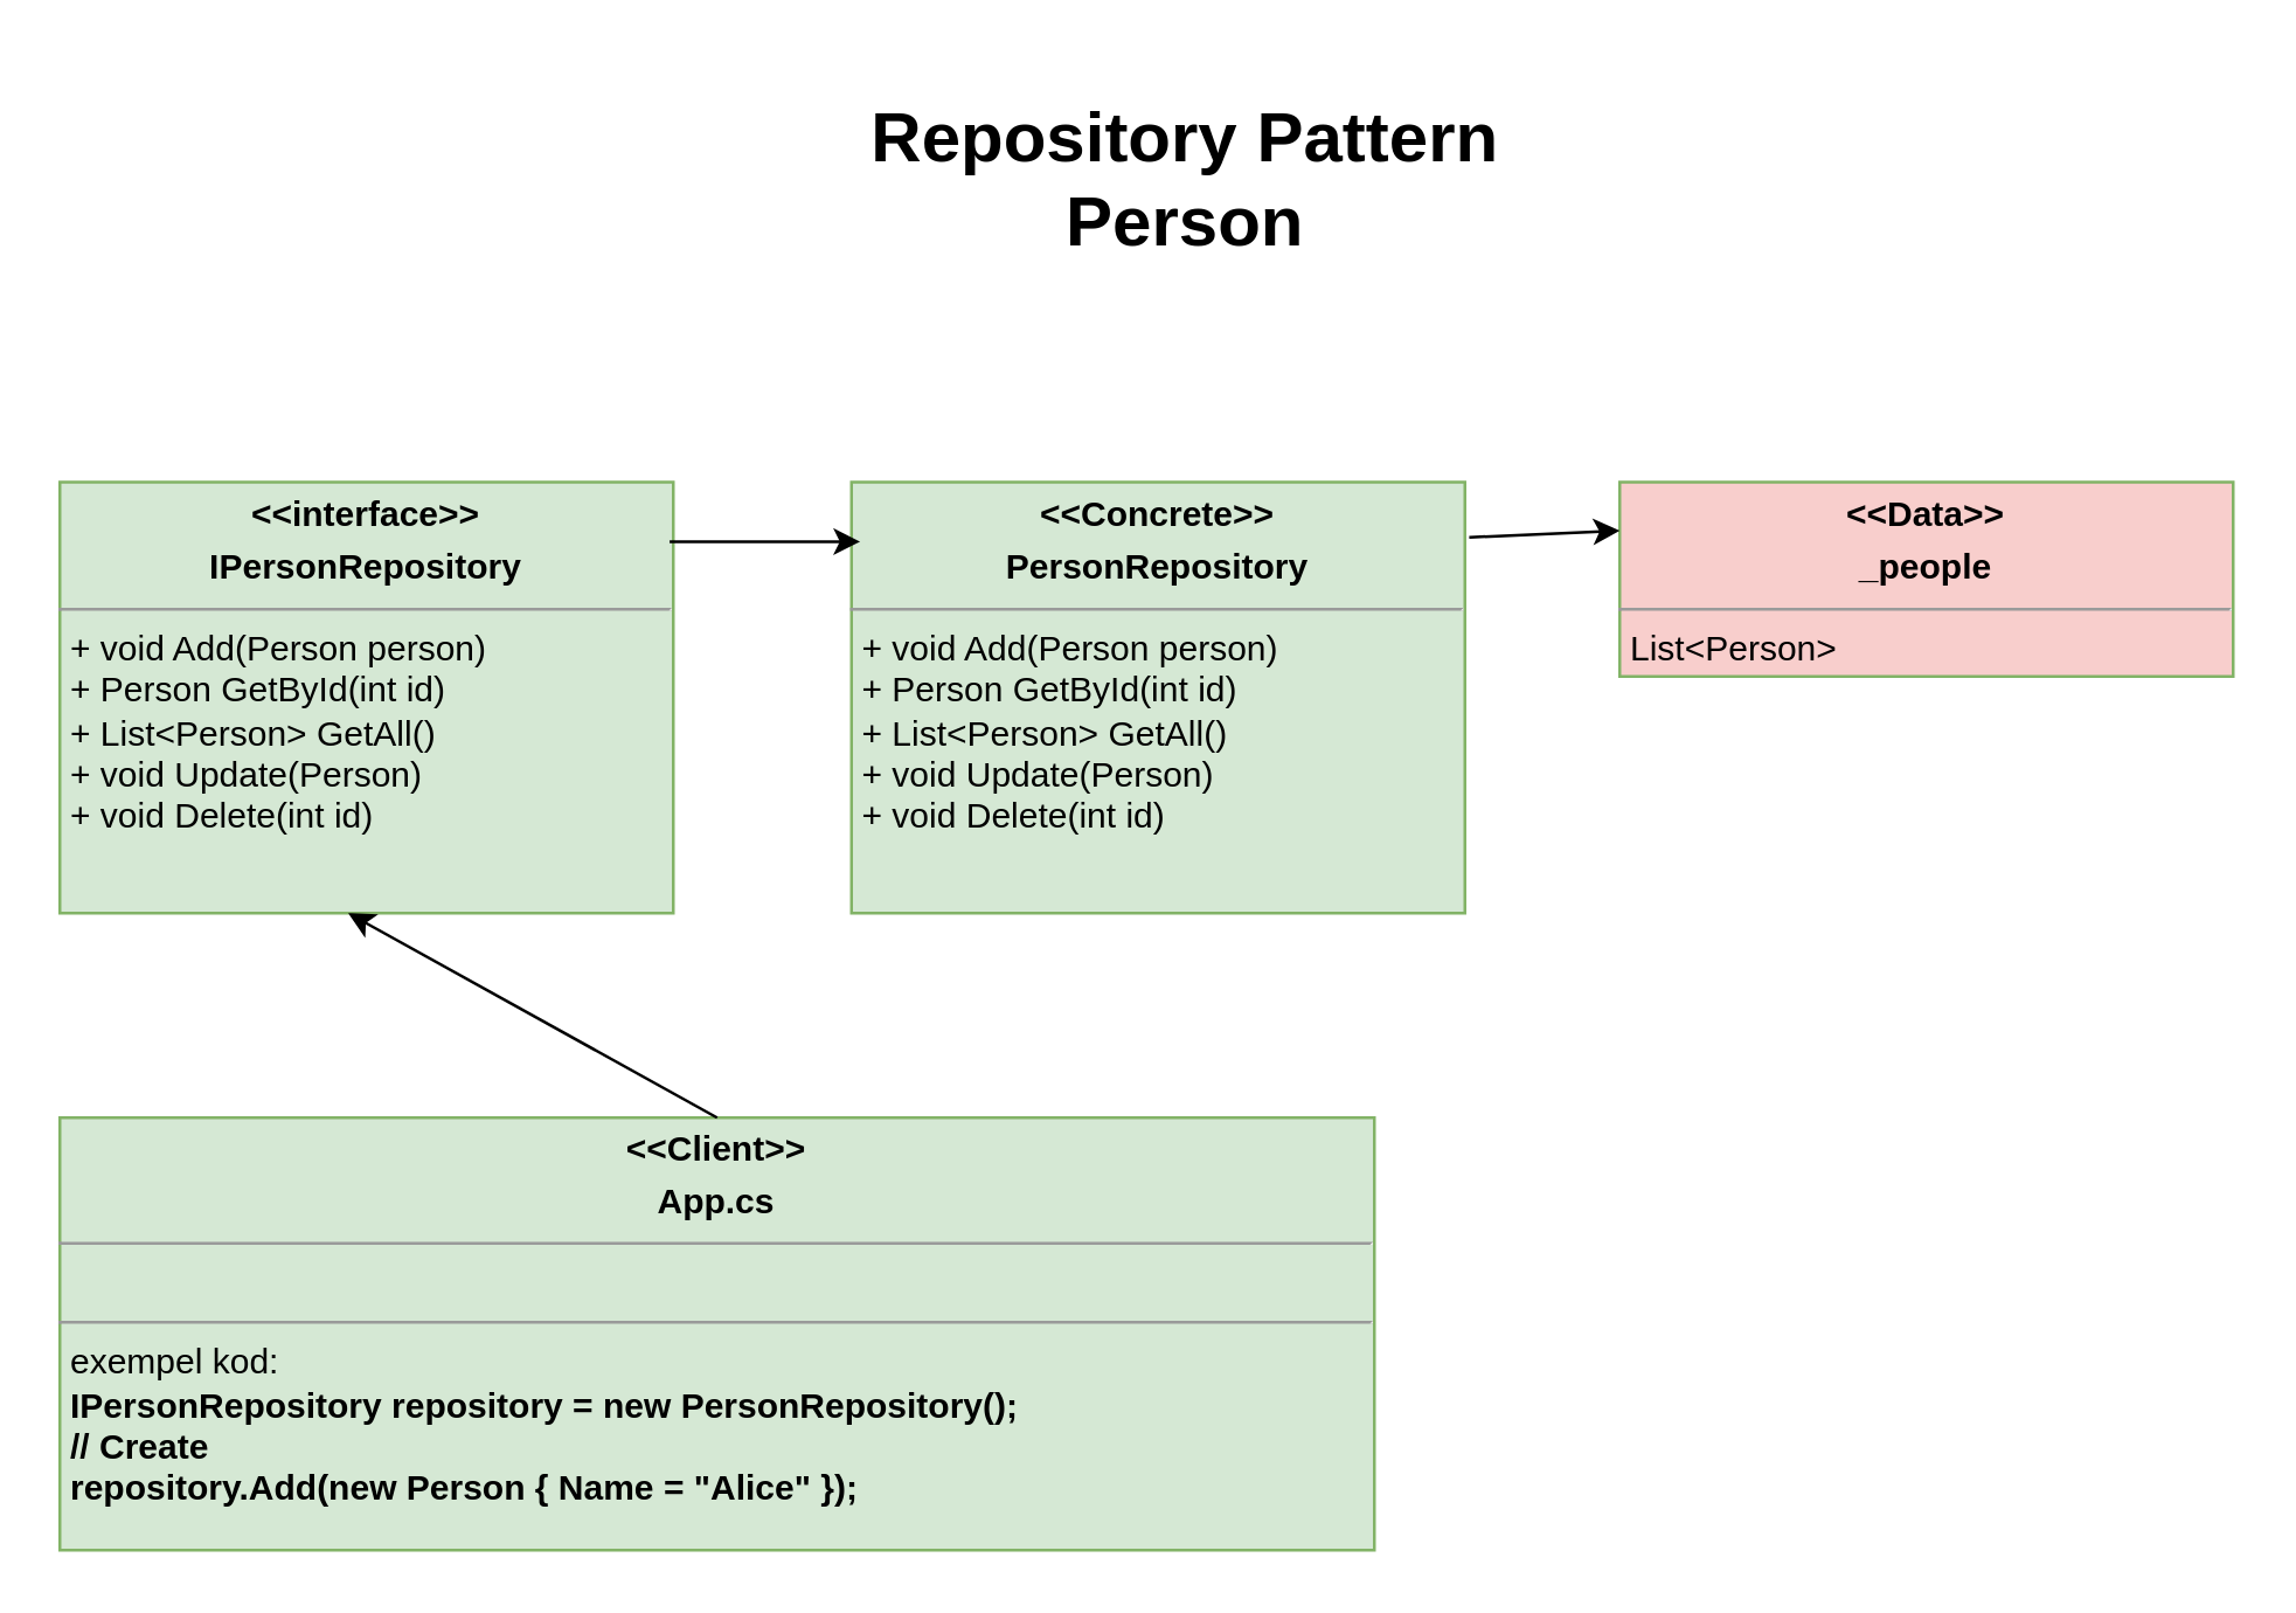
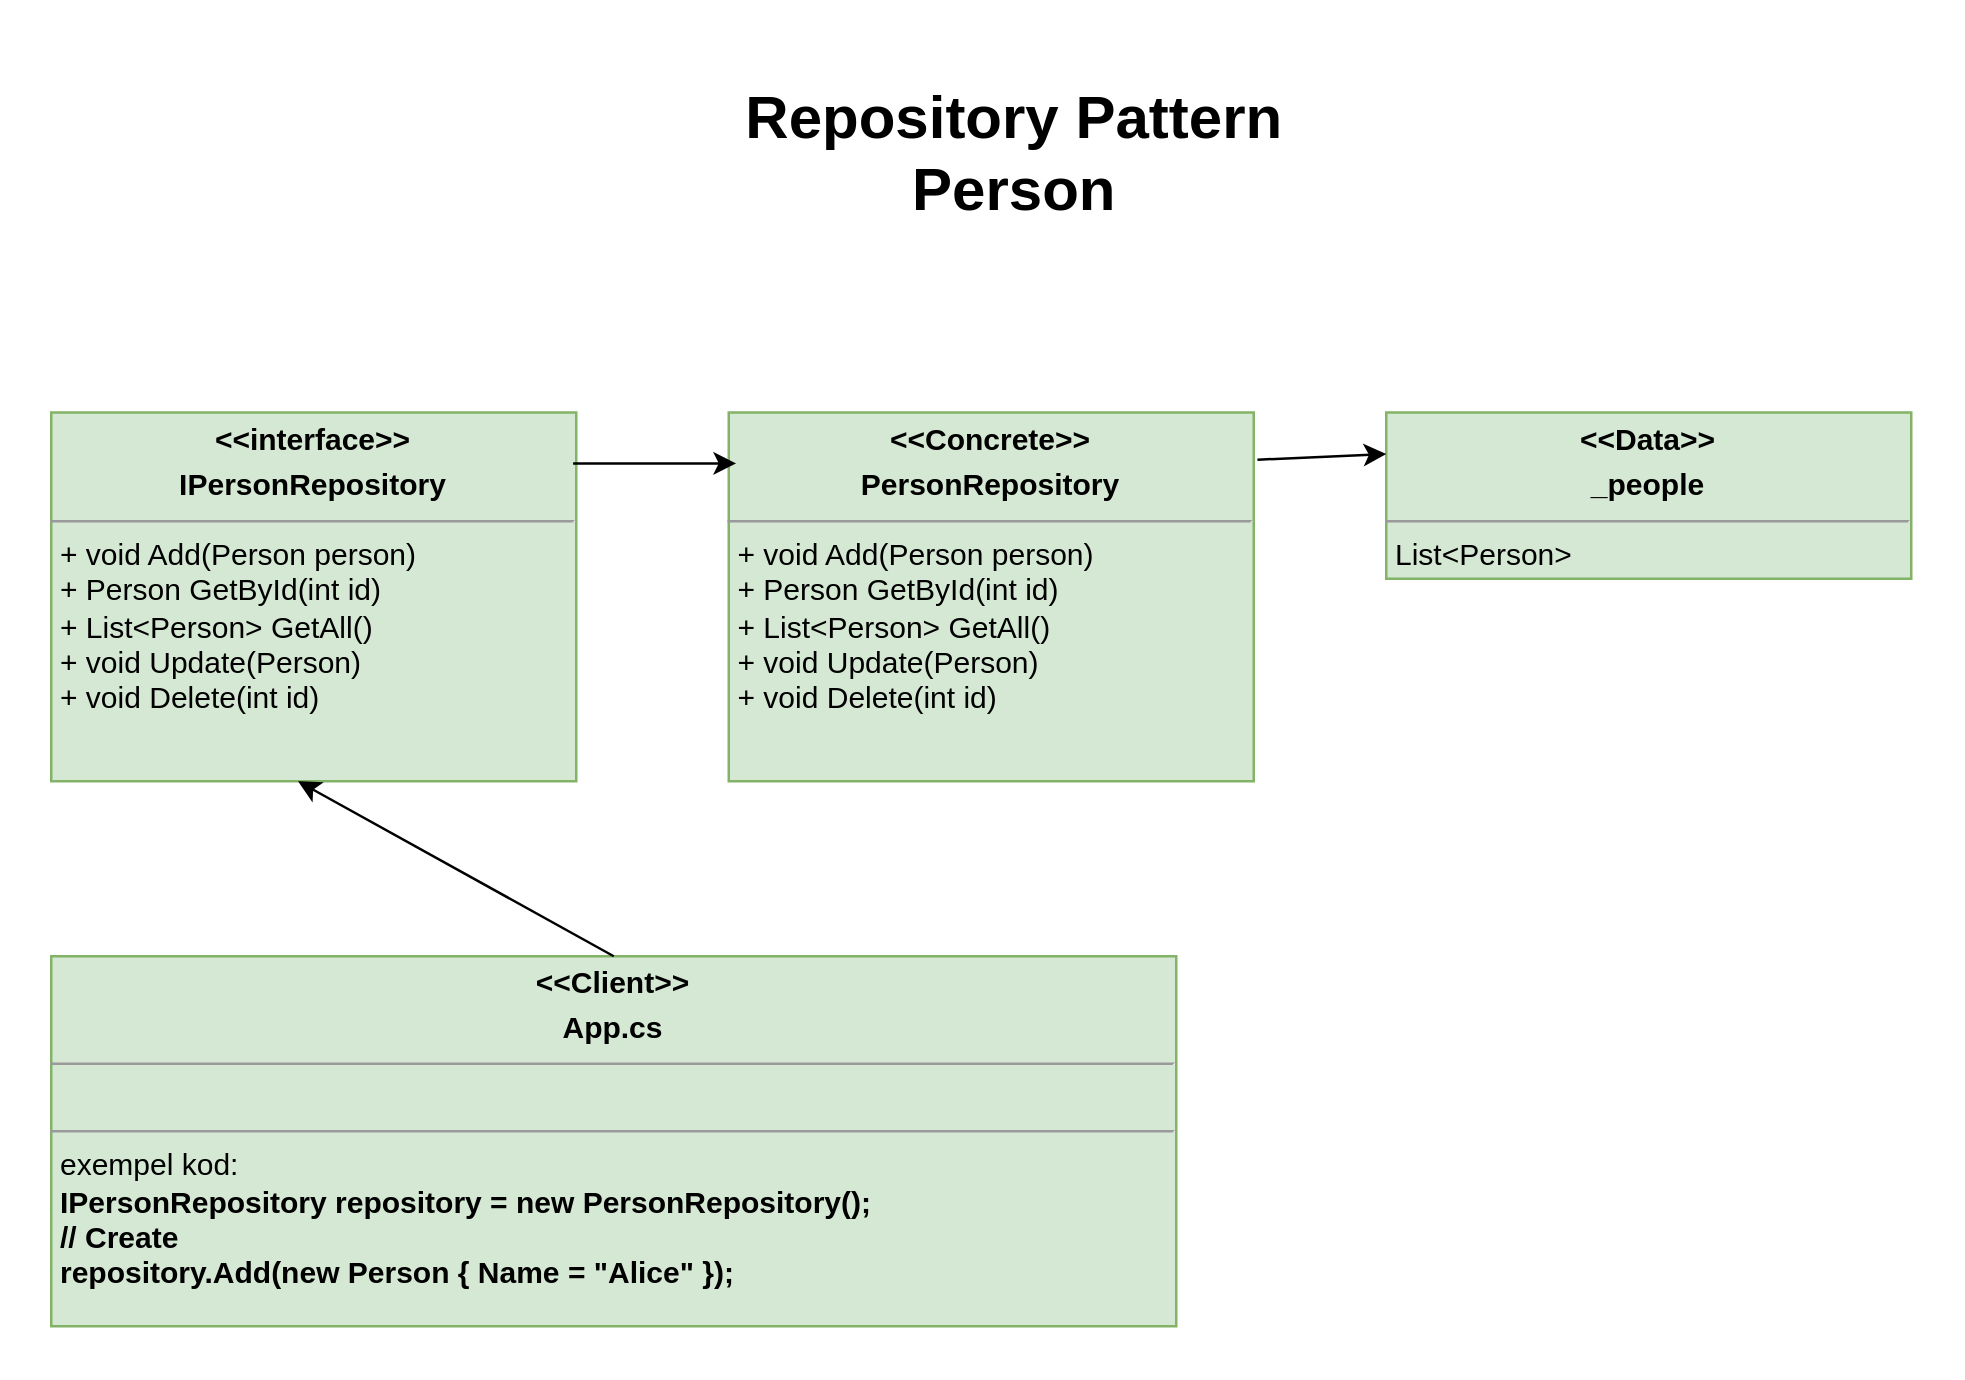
  <mxCell id="0" />
  <mxCell id="1" parent="0" />
  <mxCell id="2" value="&lt;p style=&quot;margin: 0px ; margin-top: 4px ; text-align: center&quot;&gt;&lt;b&gt;&amp;lt;&amp;lt;interface&amp;gt;&amp;gt;&lt;/b&gt;&lt;/p&gt;&lt;p style=&quot;margin: 0px ; margin-top: 4px ; text-align: center&quot;&gt;&lt;b&gt;IPersonRepository&lt;/b&gt;&lt;br&gt;&lt;/p&gt;&lt;hr size=&quot;1&quot;&gt;&lt;p style=&quot;margin: 0px ; margin-left: 4px&quot;&gt;&lt;/p&gt;&lt;p style=&quot;margin: 0px ; margin-left: 4px&quot;&gt;+ void Add(Person person)&lt;/p&gt;&lt;p style=&quot;margin: 0px ; margin-left: 4px&quot;&gt;+ Person GetById(int id)&lt;br&gt;&lt;/p&gt;&lt;p style=&quot;margin: 0px ; margin-left: 4px&quot;&gt;+ List&amp;lt;Person&amp;gt; GetAll()&lt;br&gt;&lt;/p&gt;&lt;p style=&quot;margin: 0px ; margin-left: 4px&quot;&gt;+ void Update(Person)&lt;br&gt;&lt;/p&gt;&lt;p style=&quot;margin: 0px ; margin-left: 4px&quot;&gt;+ void Delete(int id)&lt;br&gt;&lt;/p&gt;&lt;p style=&quot;margin: 0px ; margin-left: 4px&quot;&gt;&lt;br&gt;&lt;/p&gt;&lt;p style=&quot;margin: 0px ; margin-left: 4px&quot;&gt;&lt;br&gt;&lt;/p&gt;&lt;p style=&quot;margin: 0px ; margin-left: 4px&quot;&gt;&lt;br&gt;&lt;/p&gt;" style="verticalAlign=top;align=left;overflow=fill;fontSize=12;fontFamily=Helvetica;html=1;rounded=0;sketch=0;labelBackgroundColor=none;fillColor=#d5e8d4;strokeColor=#82b366;" parent="1" vertex="1"><mxGeometry x="20" y="164.5" width="210" height="147.5" as="geometry" /></mxCell>
- <mxCell id="3" value="&lt;p style=&quot;margin: 0px ; margin-top: 4px ; text-align: center&quot;&gt;&lt;b style=&quot;background-color: initial;&quot;&gt;&amp;lt;&amp;lt;Data&amp;gt;&amp;gt;&lt;/b&gt;&lt;/p&gt;&lt;p style=&quot;margin: 0px ; margin-top: 4px ; text-align: center&quot;&gt;&lt;b style=&quot;background-color: initial;&quot;&gt;_people&lt;/b&gt;&lt;br&gt;&lt;/p&gt;&lt;hr size=&quot;1&quot;&gt;&lt;p style=&quot;margin: 0px ; margin-left: 4px&quot;&gt;List&amp;lt;Person&amp;gt;&lt;/p&gt;" style="verticalAlign=top;align=left;overflow=fill;fontSize=12;fontFamily=Helvetica;html=1;rounded=0;sketch=0;labelBackgroundColor=none;fillColor=#f8cecc;strokeColor=#82b366;" parent="1" vertex="1"><mxGeometry x="554" y="164.5" width="210" height="66.5" as="geometry" /></mxCell>
+ <mxCell id="3" value="&lt;p style=&quot;margin: 0px ; margin-top: 4px ; text-align: center&quot;&gt;&lt;b style=&quot;background-color: initial;&quot;&gt;&amp;lt;&amp;lt;Data&amp;gt;&amp;gt;&lt;/b&gt;&lt;/p&gt;&lt;p style=&quot;margin: 0px ; margin-top: 4px ; text-align: center&quot;&gt;&lt;b style=&quot;background-color: initial;&quot;&gt;_people&lt;/b&gt;&lt;br&gt;&lt;/p&gt;&lt;hr size=&quot;1&quot;&gt;&lt;p style=&quot;margin: 0px ; margin-left: 4px&quot;&gt;List&amp;lt;Person&amp;gt;&lt;/p&gt;" style="verticalAlign=top;align=left;overflow=fill;fontSize=12;fontFamily=Helvetica;html=1;rounded=0;sketch=0;labelBackgroundColor=none;fillColor=#d5e8d4;strokeColor=#82b366;" parent="1" vertex="1"><mxGeometry x="554" y="164.5" width="210" height="66.5" as="geometry" /></mxCell>
  <mxCell id="4" value="&lt;p style=&quot;margin: 0px ; margin-top: 4px ; text-align: center&quot;&gt;&lt;b&gt;&amp;lt;&amp;lt;Client&amp;gt;&amp;gt;&lt;/b&gt;&lt;/p&gt;&lt;p style=&quot;margin: 0px ; margin-top: 4px ; text-align: center&quot;&gt;&lt;b&gt;App.cs&lt;/b&gt;&lt;br&gt;&lt;/p&gt;&lt;hr size=&quot;1&quot;&gt;&lt;p style=&quot;margin: 0px ; margin-left: 4px&quot;&gt;&lt;br&gt;&lt;/p&gt;&lt;hr size=&quot;1&quot;&gt;&lt;p style=&quot;margin: 0px ; margin-left: 4px&quot;&gt;exempel kod:&lt;/p&gt;&lt;p style=&quot;margin: 0px ; margin-left: 4px&quot;&gt;&lt;b&gt;IPersonRepository repository = new PersonRepository();&lt;/b&gt;&lt;br&gt;&lt;/p&gt;&lt;p style=&quot;margin: 0px ; margin-left: 4px&quot;&gt;&lt;b&gt;// Create&lt;/b&gt;&lt;/p&gt;&lt;p style=&quot;margin: 0px ; margin-left: 4px&quot;&gt;&lt;b&gt;repository.Add(new Person { Name = &quot;Alice&quot; });&lt;/b&gt;&lt;/p&gt;&lt;p style=&quot;margin: 0px ; margin-left: 4px&quot;&gt;&lt;br&gt;&lt;/p&gt;" style="verticalAlign=top;align=left;overflow=fill;fontSize=12;fontFamily=Helvetica;html=1;rounded=0;sketch=0;labelBackgroundColor=none;fillColor=#d5e8d4;strokeColor=#82b366;" parent="1" vertex="1"><mxGeometry x="20" y="382" width="450" height="148" as="geometry" /></mxCell>
  <mxCell id="5" value="" style="endArrow=classic;html=1;rounded=0;entryX=0.47;entryY=1;entryDx=0;entryDy=0;entryPerimeter=0;exitX=0.5;exitY=0;exitDx=0;exitDy=0;" parent="1" source="4" target="2" edge="1"><mxGeometry width="50" height="50" relative="1" as="geometry"><mxPoint x="360" y="404" as="sourcePoint" /><mxPoint x="410" y="354" as="targetPoint" /></mxGeometry></mxCell>
  <mxCell id="6" value="Repository Pattern&lt;br&gt;Person" style="text;strokeColor=none;fillColor=none;html=1;fontSize=24;fontStyle=1;verticalAlign=middle;align=center;" parent="1" vertex="1"><mxGeometry x="213" y="20" width="384" height="82" as="geometry" /></mxCell>
  <mxCell id="7" value="&lt;p style=&quot;margin: 0px ; margin-top: 4px ; text-align: center&quot;&gt;&lt;b&gt;&amp;lt;&amp;lt;Concrete&amp;gt;&amp;gt;&lt;/b&gt;&lt;/p&gt;&lt;p style=&quot;margin: 0px ; margin-top: 4px ; text-align: center&quot;&gt;&lt;b&gt;PersonRepository&lt;/b&gt;&lt;br&gt;&lt;/p&gt;&lt;hr size=&quot;1&quot;&gt;&lt;p style=&quot;margin: 0px ; margin-left: 4px&quot;&gt;&lt;/p&gt;&lt;p style=&quot;margin: 0px ; margin-left: 4px&quot;&gt;+ void Add(Person person)&lt;/p&gt;&lt;p style=&quot;margin: 0px ; margin-left: 4px&quot;&gt;+ Person GetById(int id)&lt;br&gt;&lt;/p&gt;&lt;p style=&quot;margin: 0px ; margin-left: 4px&quot;&gt;+ List&amp;lt;Person&amp;gt; GetAll()&lt;br&gt;&lt;/p&gt;&lt;p style=&quot;margin: 0px ; margin-left: 4px&quot;&gt;+ void Update(Person)&lt;br&gt;&lt;/p&gt;&lt;p style=&quot;margin: 0px ; margin-left: 4px&quot;&gt;+ void Delete(int id)&lt;br&gt;&lt;/p&gt;&lt;p style=&quot;margin: 0px ; margin-left: 4px&quot;&gt;&lt;br&gt;&lt;/p&gt;&lt;p style=&quot;margin: 0px ; margin-left: 4px&quot;&gt;&lt;br&gt;&lt;/p&gt;&lt;p style=&quot;margin: 0px ; margin-left: 4px&quot;&gt;&lt;br&gt;&lt;/p&gt;" style="verticalAlign=top;align=left;overflow=fill;fontSize=12;fontFamily=Helvetica;html=1;rounded=0;sketch=0;labelBackgroundColor=none;fillColor=#d5e8d4;strokeColor=#82b366;" vertex="1" parent="1"><mxGeometry x="291" y="164.5" width="210" height="147.5" as="geometry" /></mxCell>
  <mxCell id="8" value="" style="endArrow=classic;html=1;rounded=0;entryX=0.014;entryY=0.138;entryDx=0;entryDy=0;exitX=0.994;exitY=0.138;exitDx=0;exitDy=0;exitPerimeter=0;entryPerimeter=0;" edge="1" parent="1" source="2" target="7"><mxGeometry width="50" height="50" relative="1" as="geometry"><mxPoint x="255" y="392" as="sourcePoint" /><mxPoint x="129" y="322" as="targetPoint" /></mxGeometry></mxCell>
  <mxCell id="9" value="" style="endArrow=classic;html=1;rounded=0;exitX=1.007;exitY=0.128;exitDx=0;exitDy=0;exitPerimeter=0;entryX=0;entryY=0.25;entryDx=0;entryDy=0;" edge="1" parent="1" source="7" target="3"><mxGeometry width="50" height="50" relative="1" as="geometry"><mxPoint x="239" y="260" as="sourcePoint" /><mxPoint x="301" y="248" as="targetPoint" /></mxGeometry></mxCell>
